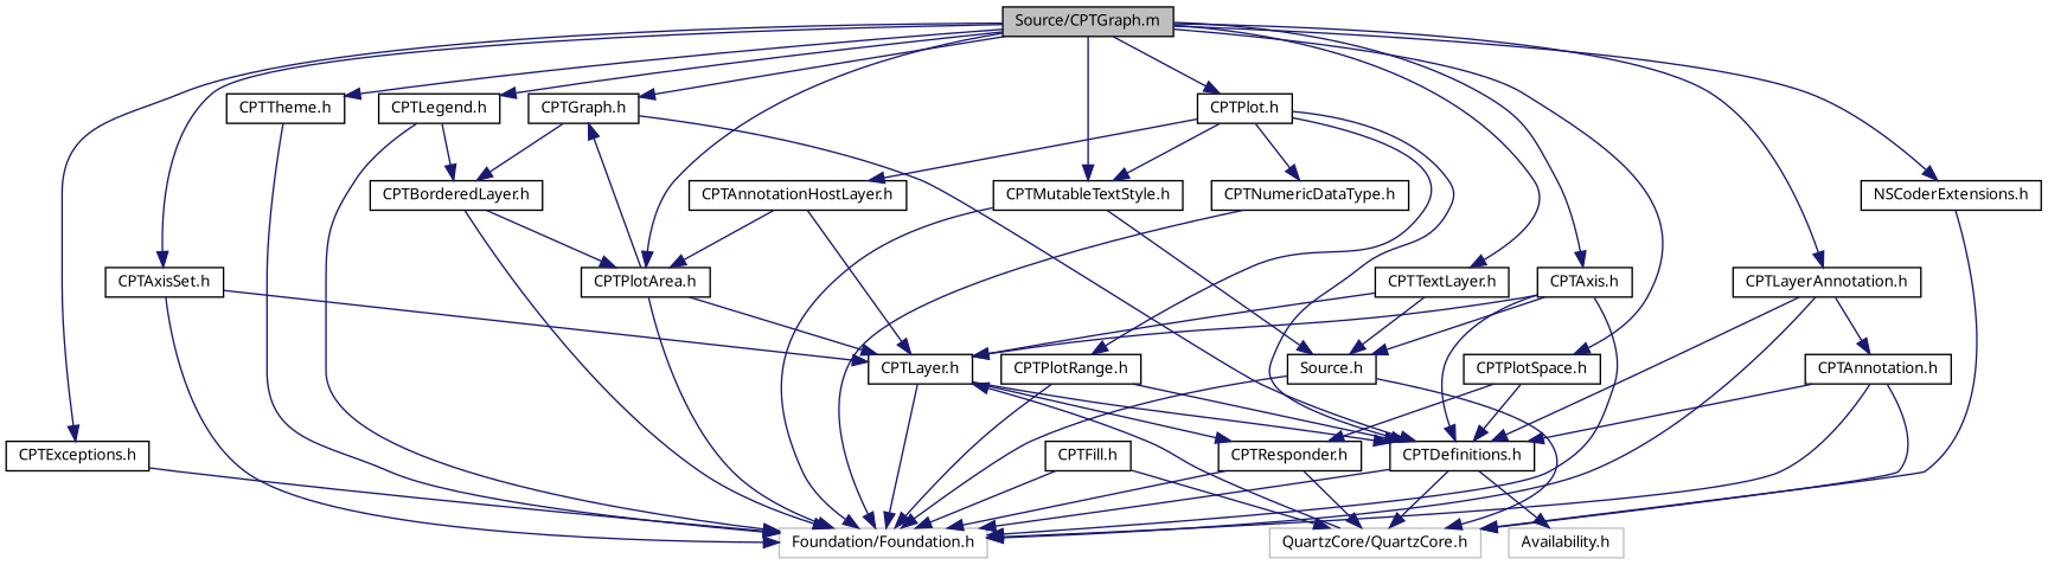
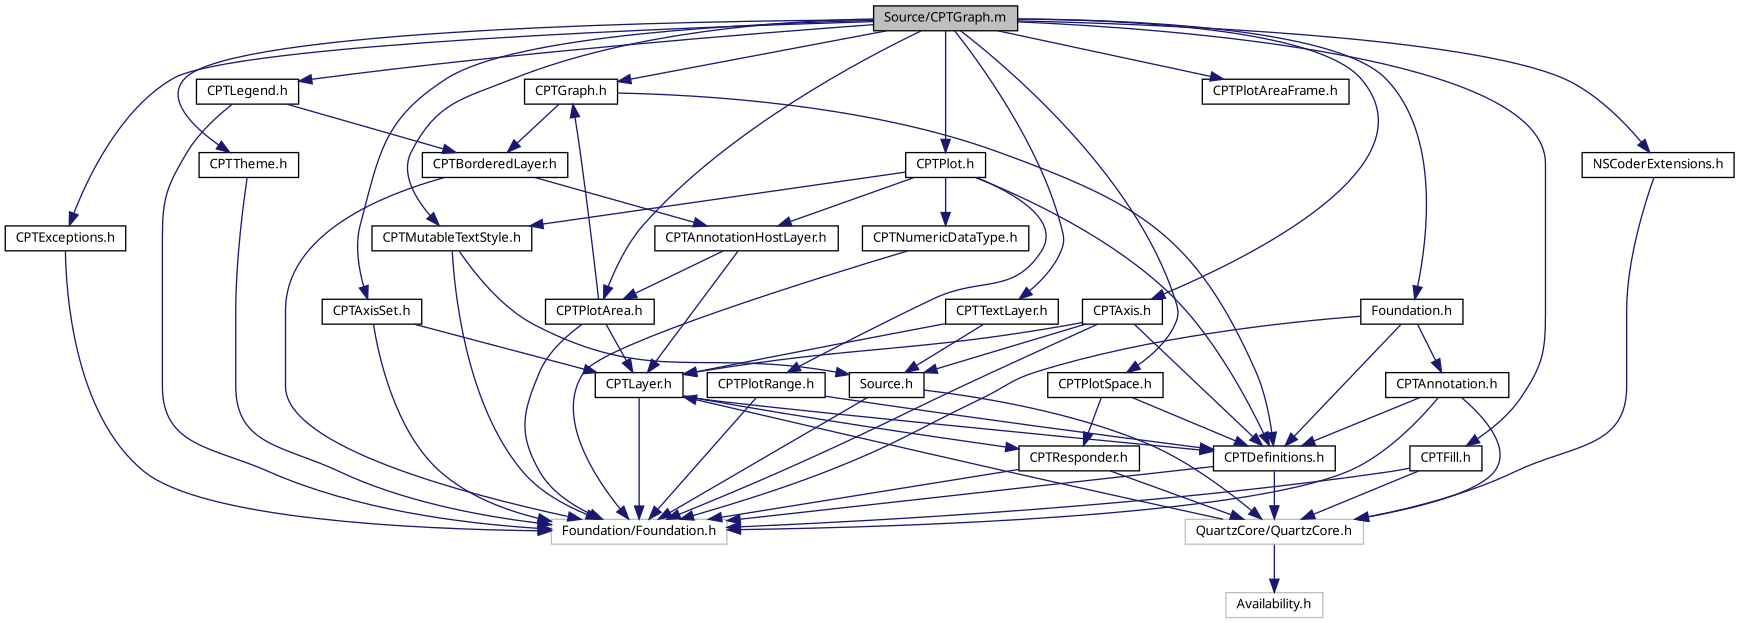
  digraph {
    node [color=black fontname="Lucinda Grande" fontsize=10 shape=record]
    edge [color=midnightblue fontname="Lucinda Grande" fontsize=10 labelfontname="Lucinda Grande" labelfontsize=10 style=solid]
    n1 [fillcolor=grey75 fontcolor=black height=0.2 label="Source/CPTGraph.m" style=filled width=0.4]
    n2 [height=0.2 label="CPTGraph.h" width=0.4]
    n3 [height=0.2 label="CPTAxis.h" width=0.4]
    n4 [height=0.2 label="CPTAxisSet.h" width=0.4]
    n5 [height=0.2 label="CPTExceptions.h" width=0.4]
    n6 [height=0.2 label="CPTFill.h" width=0.4]
-   n7 [height=0.2 label="CPTLayerAnnotation.h" width=0.4]
+   n7 [height=0.2 label="Foundation.h" width=0.4]
    n8 [height=0.2 label="CPTLegend.h" width=0.4]
    n9 [height=0.2 label="CPTMutableTextStyle.h" width=0.4]
    n10 [height=0.2 label="CPTPlot.h" width=0.4]
    n11 [height=0.2 label="CPTPlotArea.h" width=0.4]
+   n12 [height=0.2 label="CPTPlotAreaFrame.h" width=0.4]
    n13 [height=0.2 label="CPTPlotSpace.h" width=0.4]
    n14 [height=0.2 label="CPTTextLayer.h" width=0.4]
    n15 [height=0.2 label="CPTTheme.h" width=0.4]
    n16 [height=0.2 label="NSCoderExtensions.h" width=0.4]
    n17 [height=0.2 label="CPTBorderedLayer.h" width=0.4]
    n18 [height=0.2 label="CPTDefinitions.h" width=0.4]
    n19 [color=grey75 height=0.2 label="Foundation/Foundation.h" width=0.4]
    n20 [height=0.2 label="CPTLayer.h" width=0.4]
    n21 [height=0.2 label="Source.h" width=0.4]
    n22 [color=grey75 height=0.2 label="QuartzCore/QuartzCore.h" width=0.4]
    n23 [height=0.2 label="CPTAnnotation.h" width=0.4]
    n24 [height=0.2 label="CPTAnnotationHostLayer.h" width=0.4]
    n25 [height=0.2 label="CPTNumericDataType.h" width=0.4]
    n26 [height=0.2 label="CPTPlotRange.h" width=0.4]
    n27 [height=0.2 label="CPTResponder.h" width=0.4]
    n28 [color=grey75 height=0.2 label="Availability.h" width=0.4]
    n1 -> n2
    n1 -> n3
    n1 -> n4
    n1 -> n5
+   n1 -> n6
    n1 -> n7
    n1 -> n8
    n1 -> n9
    n1 -> n10
    n1 -> n11
+   n1 -> n12
    n1 -> n13
    n1 -> n14
    n1 -> n15
    n1 -> n16
    n2 -> n17
    n2 -> n18
    n3 -> n18
    n3 -> n19
    n3 -> n20
    n3 -> n21
    n4 -> n19
    n4 -> n20
    n5 -> n19
    n6 -> n19
    n6 -> n22
    n7 -> n18
    n7 -> n19
    n7 -> n23
    n8 -> n17
    n8 -> n19
    n9 -> n19
    n9 -> n21
    n10 -> n9
    n10 -> n18
    n10 -> n24
    n10 -> n25
    n10 -> n26
    n11 -> n2
    n11 -> n19
    n11 -> n20
    n13 -> n18
    n13 -> n27
    n14 -> n20
    n14 -> n21
    n15 -> n19
    n16 -> n22
    n17 -> n19
-   n17 -> n11
+   n17 -> n24
    n18 -> n19
    n18 -> n22
-   n18 -> n28
+   n22 -> n28
    n20 -> n18
    n20 -> n19
    n20 -> n27
    n21 -> n19
    n21 -> n22
    n22 -> n20
    n23 -> n18
    n23 -> n19
    n23 -> n22
    n24 -> n11
    n24 -> n20
    n25 -> n19
    n26 -> n18
    n26 -> n19
    n27 -> n19
    n27 -> n22
  }
